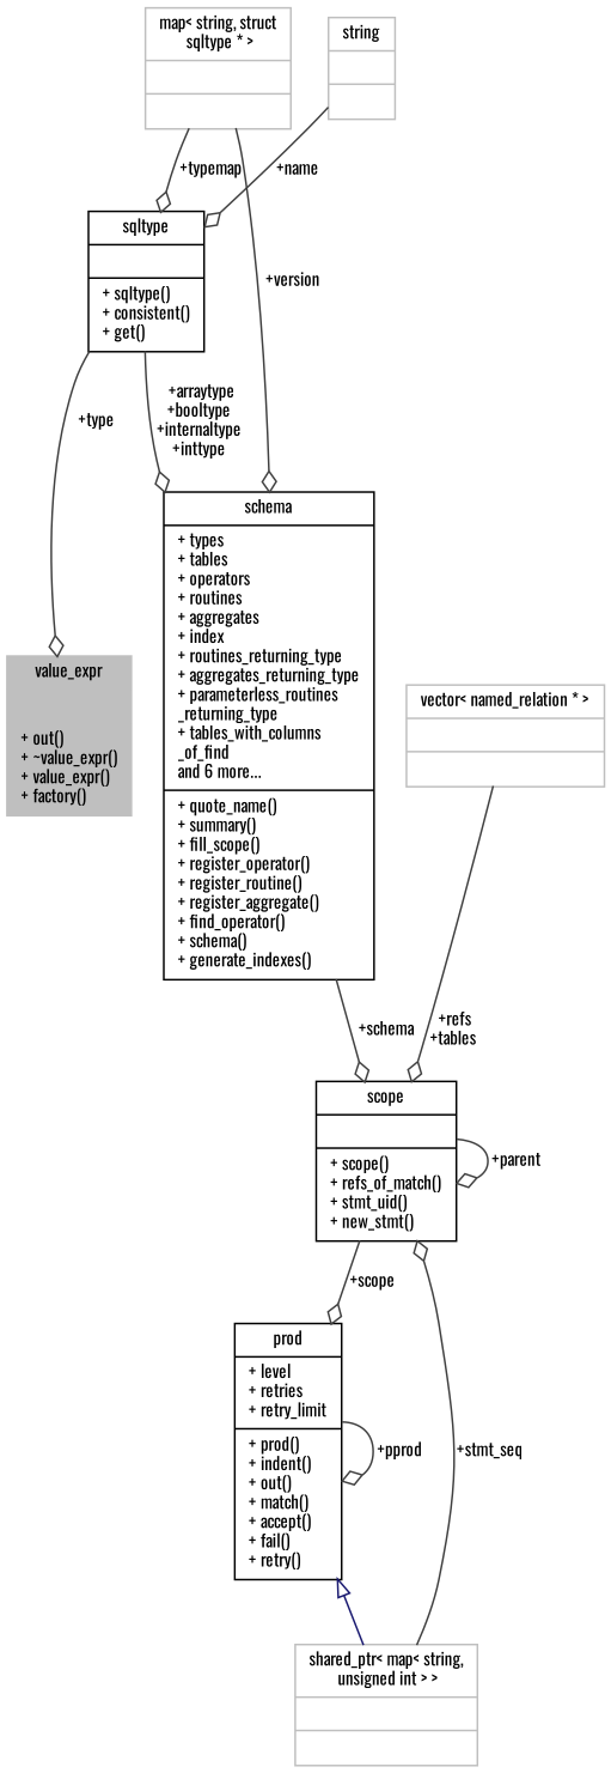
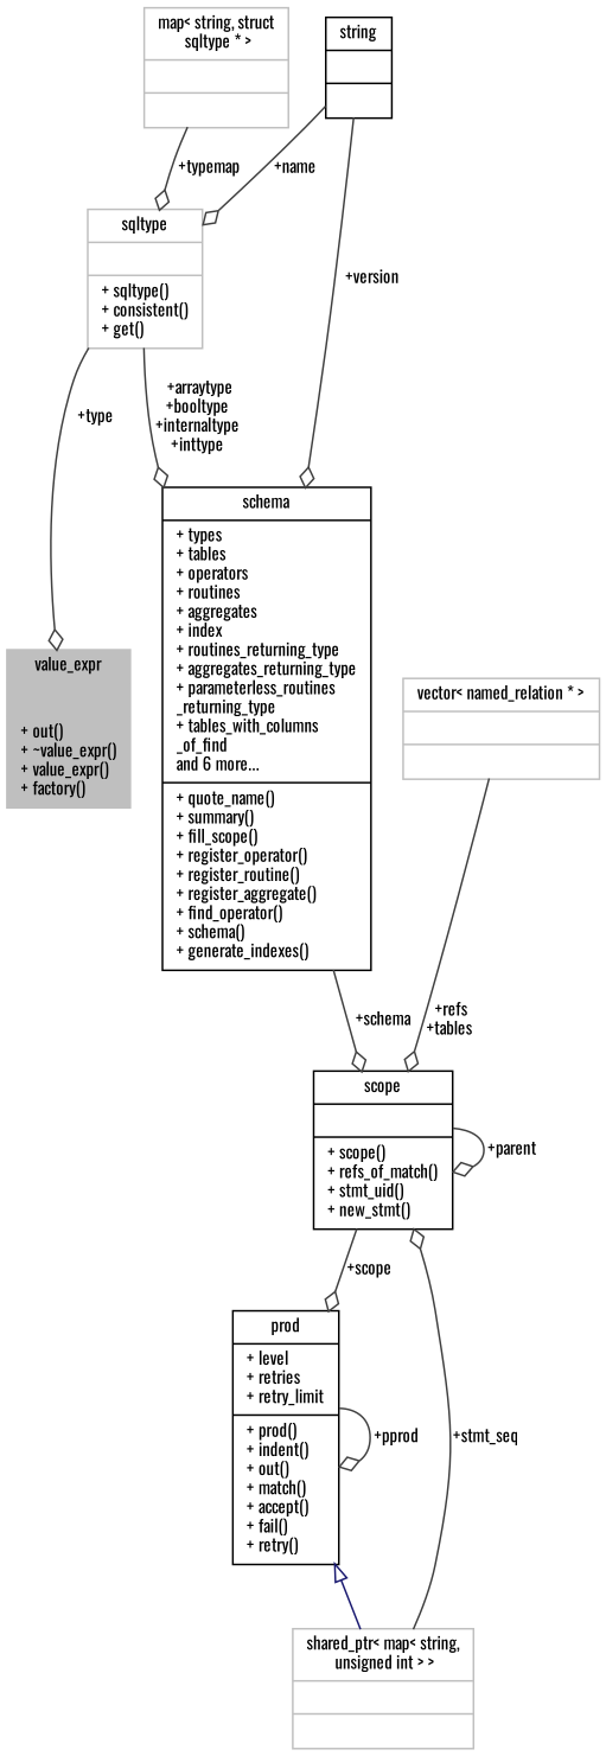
  digraph {
    fontname=Oswald
    node [color=grey75 fillcolor=white fontname=Oswald fontsize=10 shape=record style=filled]
    edge [arrowhead=odiamond color=grey25 fontname=Oswald fontsize=10 labelfontname=Helvetica labelfontsize=10 style=solid]
    n1 [fillcolor=grey75 fontcolor=black height=0.2 label="{value_expr\n||+ out()\l+ ~value_expr()\l+ value_expr()\l+ factory()\l}" width=0.4]
    n2 [color=black height=0.2 label="{prod\n|+ level\l+ retries\l+ retry_limit\l|+ prod()\l+ indent()\l+ out()\l+ match()\l+ accept()\l+ fail()\l+ retry()\l}" width=0.4]
    n3 [height=0.2 label="{shared_ptr\< map\< string,\l unsigned int \> \>\n||}" width=0.4]
    n4 [color=black height=0.2 label="{scope\n||+ scope()\l+ refs_of_match()\l+ stmt_uid()\l+ new_stmt()\l}" width=0.4]
    n5 [color=black height=0.2 label="{schema\n|+ types\l+ tables\l+ operators\l+ routines\l+ aggregates\l+ index\l+ routines_returning_type\l+ aggregates_returning_type\l+ parameterless_routines\l_returning_type\l+ tables_with_columns\l_of_find\land 6 more...\l|+ quote_name()\l+ summary()\l+ fill_scope()\l+ register_operator()\l+ register_routine()\l+ register_aggregate()\l+ find_operator()\l+ schema()\l+ generate_indexes()\l}" width=0.4]
-   n6 [height=0.2 label="{string\n||}" width=0.4]
-   n7 [color=black height=0.2 label="{sqltype\n||+ sqltype()\l+ consistent()\l+ get()\l}" width=0.4]
+   n6 [color=black height=0.2 label="{string\n||}" width=0.4]
+   n7 [height=0.2 label="{sqltype\n||+ sqltype()\l+ consistent()\l+ get()\l}" width=0.4]
    n8 [height=0.2 label="{map\< string, struct\l sqltype * \>\n||}" width=0.4]
    n9 [height=0.2 label="{vector\< named_relation * \>\n||}" width=0.4]
    n2 -> n2 [label=" +pprod"]
    n2 -> n3 [arrowtail=onormal color=midnightblue dir=back arrowhead=""]
    n3 -> n4 [label=" +stmt_seq"]
    n4 -> n2 [label=" +scope"]
    n4 -> n4 [label=" +parent"]
    n5 -> n4 [label=" +schema"]
-   n8 -> n5 [label=" +version"]
+   n6 -> n5 [label=" +version"]
    n6 -> n7 [label=" +name"]
    n7 -> n1 [label=" +type"]
    n7 -> n5 [label=" +arraytype\n+booltype\n+internaltype\n+inttype"]
    n8 -> n7 [label=" +typemap"]
    n9 -> n4 [label=" +refs\n+tables"]
  }
